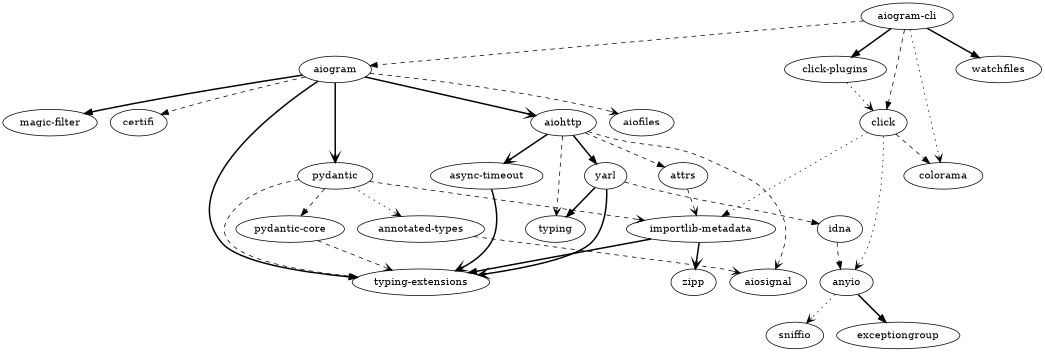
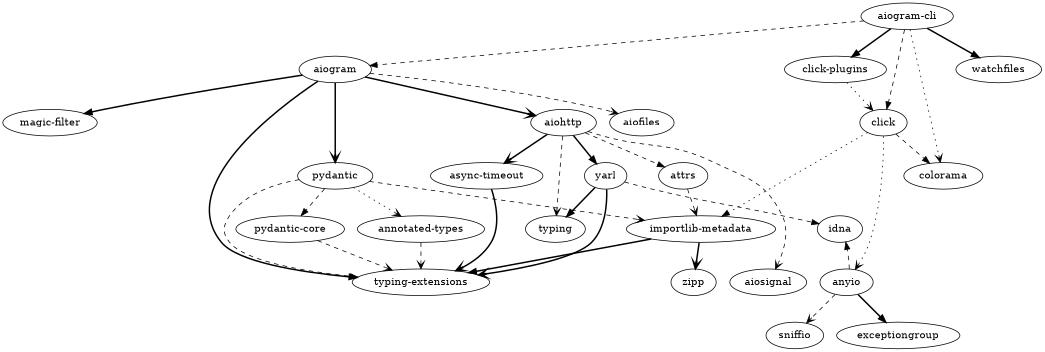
  digraph {
    edge [arrowhead=vee style=dashed]
    aiogram
    aiohttp
    aiofiles
    "magic-filter"
    pydantic
-   certifi
    "typing-extensions"
    yarl
    "async-timeout"
    n10 [label=typing]
    aiosignal
    attrs
    "annotated-types"
    "importlib-metadata"
    "pydantic-core"
    idna
    zipp
    "aiogram-cli"
    click
    watchfiles
    colorama
    "click-plugins"
    anyio
    sniffio
    exceptiongroup
    aiogram -> aiohttp [style=bold]
    aiogram -> aiofiles
    aiogram -> "magic-filter" [arrowhead=normal style=bold]
    aiogram -> pydantic [style=bold]
-   aiogram -> certifi [arrowhead=normal]
    aiogram -> "typing-extensions" [arrowhead=normal style=bold]
    aiohttp -> yarl [arrowhead=normal style=bold]
    aiohttp -> "async-timeout" [style=bold]
    aiohttp -> n10
    aiohttp -> aiosignal
    aiohttp -> attrs [arrowhead=normal]
    pydantic -> "typing-extensions" [arrowhead=normal]
    pydantic -> "annotated-types" [style=dotted]
    pydantic -> "importlib-metadata"
    pydantic -> "pydantic-core" [arrowhead=normal]
    yarl -> "typing-extensions" [style=bold]
    yarl -> n10 [arrowhead=normal style=bold]
    yarl -> idna [arrowhead=normal]
    "async-timeout" -> "typing-extensions" [style=bold]
    attrs -> "importlib-metadata"
-   "annotated-types" -> aiosignal
+   "annotated-types" -> "typing-extensions"
    "importlib-metadata" -> "typing-extensions" [arrowhead=normal style=bold]
    "importlib-metadata" -> zipp [style=bold]
    "pydantic-core" -> "typing-extensions"
    "aiogram-cli" -> aiogram [arrowhead=normal]
    "aiogram-cli" -> click [arrowhead=normal]
    "aiogram-cli" -> watchfiles [arrowhead=normal style=bold]
    "aiogram-cli" -> colorama [style=dotted]
    "aiogram-cli" -> "click-plugins" [arrowhead=normal style=bold]
    click -> "importlib-metadata" [arrowhead=normal style=dotted]
    click -> colorama [arrowhead=normal]
    click -> anyio [style=dotted]
    "click-plugins" -> click [style=dotted]
-   idna -> anyio [arrowhead=normal]
-   anyio -> sniffio [style=dotted]
+   anyio -> idna [arrowhead=normal]
+   anyio -> sniffio
    anyio -> exceptiongroup [arrowhead=normal style=bold]
  }
